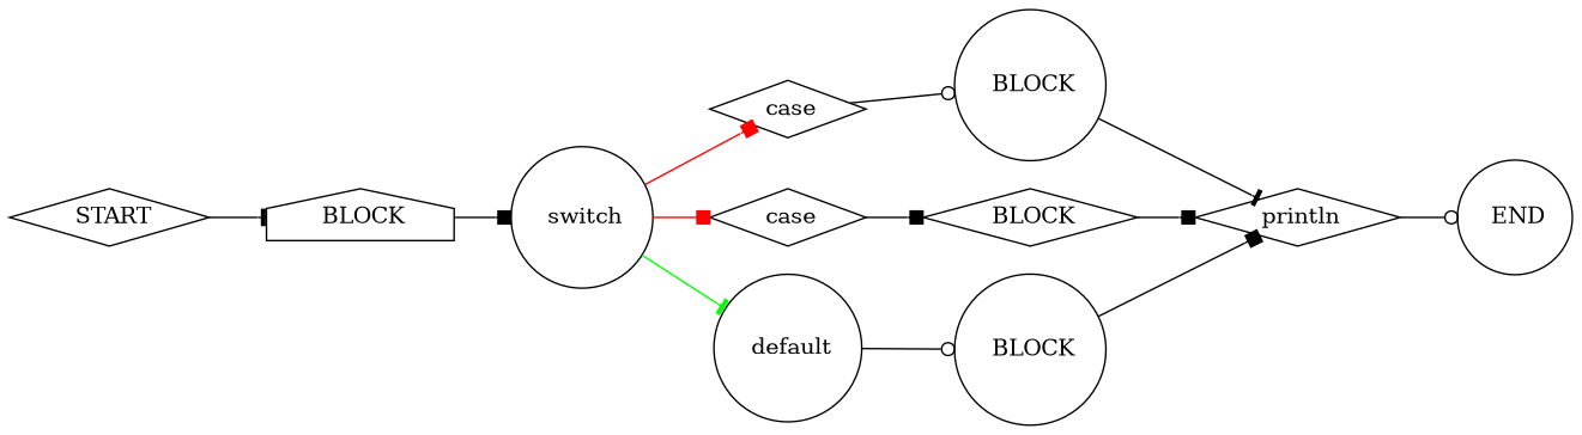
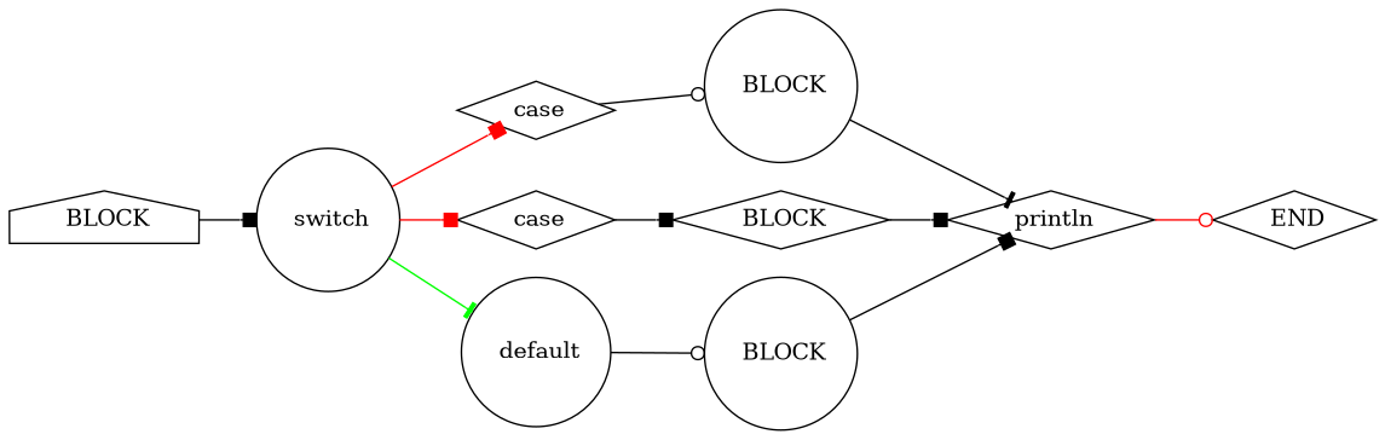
  digraph {
    rankdir=LR
    node [shape=diamond]
    edge [arrowhead=box color=black]
-   n1 [label=" START"]
    n2 [label=" BLOCK" shape=house]
    n3 [label=" switch" shape=circle]
    n4 [label=" case"]
    n5 [label=" case"]
    n6 [label=" default" shape=circle]
    n7 [label=" BLOCK" shape=circle]
    n8 [label=" BLOCK"]
    n9 [label=" BLOCK" shape=circle]
    n10 [label=" println"]
-   n11 [label=" END" shape=circle]
-   n1 -> n2 [arrowhead=tee]
+   n11 [label=" END"]
    n2 -> n3
    n3 -> n4 [color=red]
    n3 -> n5 [color=red]
    n3 -> n6 [arrowhead=tee color=green]
    n4 -> n7 [arrowhead=odot]
    n5 -> n8
    n6 -> n9 [arrowhead=odot]
    n7 -> n10 [arrowhead=tee]
    n8 -> n10
    n9 -> n10
-   n10 -> n11 [arrowhead=odot]
+   n10 -> n11 [arrowhead=odot color=red]
  }
